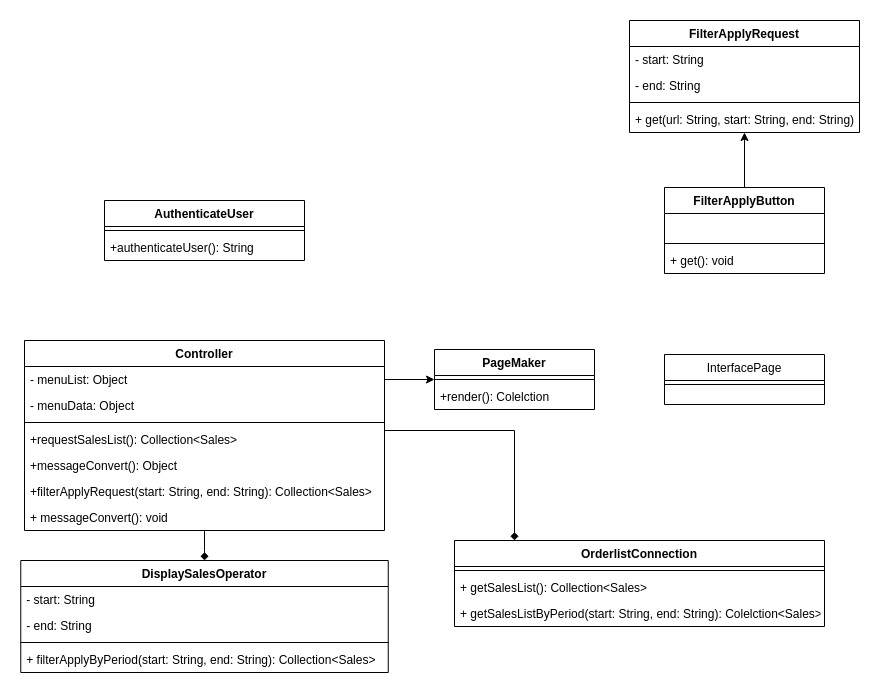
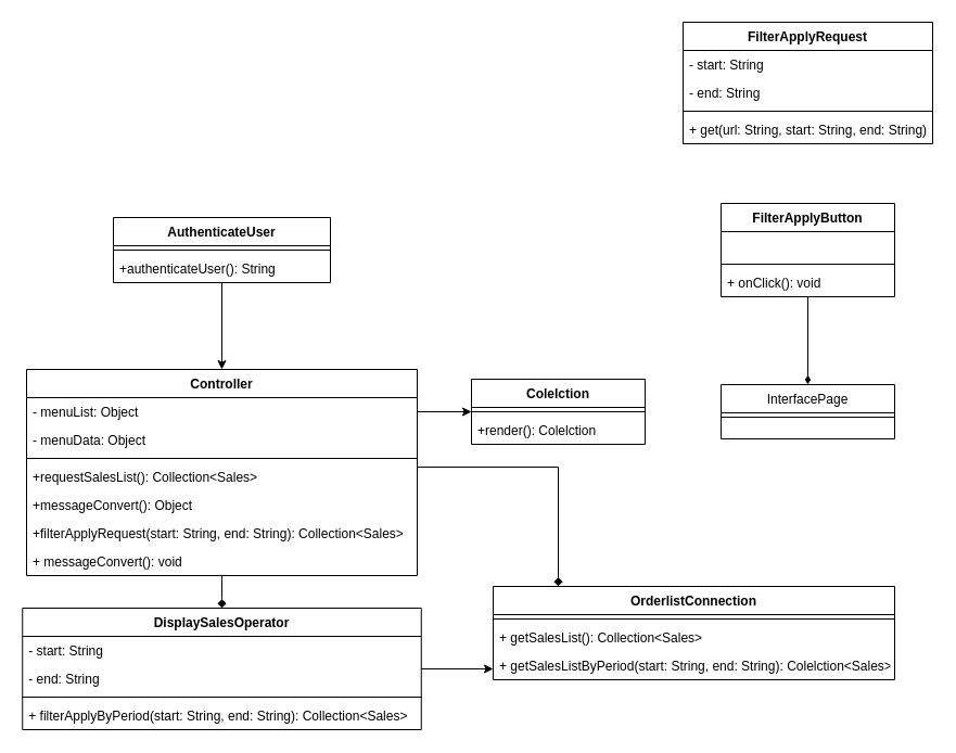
  <mxCell id="0" />
  <mxCell id="1" parent="0" />
  <mxCell id="2" value="OrderlistConnection" style="swimlane;fontStyle=1;align=center;verticalAlign=top;childLayout=stackLayout;horizontal=1;startSize=26;horizontalStack=0;resizeParent=1;resizeParentMax=0;resizeLast=0;collapsible=1;marginBottom=0;" parent="1" vertex="1"><mxGeometry x="454" y="540" width="370" height="86" as="geometry" /></mxCell>
  <mxCell id="3" value="" style="line;strokeWidth=1;fillColor=none;align=left;verticalAlign=middle;spacingTop=-1;spacingLeft=3;spacingRight=3;rotatable=0;labelPosition=right;points=[];portConstraint=eastwest;" parent="2" vertex="1"><mxGeometry y="26" width="370" height="8" as="geometry" /></mxCell>
  <mxCell id="4" value="+ getSalesList(): Collection&lt;Sales&gt;" style="text;strokeColor=none;fillColor=none;align=left;verticalAlign=top;spacingLeft=4;spacingRight=4;overflow=hidden;rotatable=0;points=[[0,0.5],[1,0.5]];portConstraint=eastwest;" parent="2" vertex="1"><mxGeometry y="34" width="370" height="26" as="geometry" /></mxCell>
  <mxCell id="5" value="+ getSalesListByPeriod(start: String, end: String): Colelction&lt;Sales&gt;" style="text;strokeColor=none;fillColor=none;align=left;verticalAlign=top;spacingLeft=4;spacingRight=4;overflow=hidden;rotatable=0;points=[[0,0.5],[1,0.5]];portConstraint=eastwest;" parent="2" vertex="1"><mxGeometry y="60" width="370" height="26" as="geometry" /></mxCell>
+ <mxCell id="6" style="edgeStyle=orthogonalEdgeStyle;rounded=0;orthogonalLoop=1;jettySize=auto;html=1;endArrow=classic;endFill=1;endSize=6;" parent="1" source="7" target="2" edge="1"><mxGeometry relative="1" as="geometry"><Array as="points"><mxPoint x="374" y="583" /><mxPoint x="374" y="583" /></Array></mxGeometry></mxCell>
  <mxCell id="7" value="DisplaySalesOperator" style="swimlane;fontStyle=1;align=center;verticalAlign=top;childLayout=stackLayout;horizontal=1;startSize=26;horizontalStack=0;resizeParent=1;resizeParentMax=0;resizeLast=0;collapsible=1;marginBottom=0;" parent="1" vertex="1"><mxGeometry x="20.25" y="560" width="367.5" height="112" as="geometry" /></mxCell>
  <mxCell id="8" value="- start: String" style="text;strokeColor=none;fillColor=none;align=left;verticalAlign=top;spacingLeft=4;spacingRight=4;overflow=hidden;rotatable=0;points=[[0,0.5],[1,0.5]];portConstraint=eastwest;" parent="7" vertex="1"><mxGeometry y="26" width="367.5" height="26" as="geometry" /></mxCell>
  <mxCell id="9" value="- end: String" style="text;strokeColor=none;fillColor=none;align=left;verticalAlign=top;spacingLeft=4;spacingRight=4;overflow=hidden;rotatable=0;points=[[0,0.5],[1,0.5]];portConstraint=eastwest;" vertex="1" parent="7"><mxGeometry y="52" width="367.5" height="26" as="geometry" /></mxCell>
  <mxCell id="10" value="" style="line;strokeWidth=1;fillColor=none;align=left;verticalAlign=middle;spacingTop=-1;spacingLeft=3;spacingRight=3;rotatable=0;labelPosition=right;points=[];portConstraint=eastwest;" parent="7" vertex="1"><mxGeometry y="78" width="367.5" height="8" as="geometry" /></mxCell>
  <mxCell id="11" value="+ filterApplyByPeriod(start: String, end: String): Collection&lt;Sales&gt;" style="text;strokeColor=none;fillColor=none;align=left;verticalAlign=top;spacingLeft=4;spacingRight=4;overflow=hidden;rotatable=0;points=[[0,0.5],[1,0.5]];portConstraint=eastwest;" parent="7" vertex="1"><mxGeometry y="86" width="367.5" height="26" as="geometry" /></mxCell>
- <mxCell id="12" value="PageMaker" style="swimlane;fontStyle=1;align=center;verticalAlign=top;childLayout=stackLayout;horizontal=1;startSize=26;horizontalStack=0;resizeParent=1;resizeParentMax=0;resizeLast=0;collapsible=1;marginBottom=0;" parent="1" vertex="1"><mxGeometry x="434" y="349" width="160" height="60" as="geometry" /></mxCell>
+ <mxCell id="12" value="Colelction" style="swimlane;fontStyle=1;align=center;verticalAlign=top;childLayout=stackLayout;horizontal=1;startSize=26;horizontalStack=0;resizeParent=1;resizeParentMax=0;resizeLast=0;collapsible=1;marginBottom=0;" parent="1" vertex="1"><mxGeometry x="434" y="349" width="160" height="60" as="geometry" /></mxCell>
  <mxCell id="13" value="" style="line;strokeWidth=1;fillColor=none;align=left;verticalAlign=middle;spacingTop=-1;spacingLeft=3;spacingRight=3;rotatable=0;labelPosition=right;points=[];portConstraint=eastwest;" parent="12" vertex="1"><mxGeometry y="26" width="160" height="8" as="geometry" /></mxCell>
  <mxCell id="14" value="+render(): Colelction" style="text;strokeColor=none;fillColor=none;align=left;verticalAlign=top;spacingLeft=4;spacingRight=4;overflow=hidden;rotatable=0;points=[[0,0.5],[1,0.5]];portConstraint=eastwest;" parent="12" vertex="1"><mxGeometry y="34" width="160" height="26" as="geometry" /></mxCell>
+ <mxCell id="15" style="edgeStyle=orthogonalEdgeStyle;rounded=0;orthogonalLoop=1;jettySize=auto;html=1;" parent="1" source="36" target="18" edge="1"><mxGeometry relative="1" as="geometry" /></mxCell>
  <mxCell id="16" style="edgeStyle=orthogonalEdgeStyle;rounded=0;orthogonalLoop=1;jettySize=auto;html=1;endArrow=diamond;endFill=1;endSize=6;" parent="1" source="18" target="7" edge="1"><mxGeometry relative="1" as="geometry" /></mxCell>
  <mxCell id="17" style="edgeStyle=orthogonalEdgeStyle;rounded=0;orthogonalLoop=1;jettySize=auto;html=1;endArrow=diamond;endFill=1;endSize=6;" parent="1" source="18" target="2" edge="1"><mxGeometry relative="1" as="geometry"><Array as="points"><mxPoint x="514" y="430" /></Array></mxGeometry></mxCell>
  <mxCell id="18" value="Controller" style="swimlane;fontStyle=1;align=center;verticalAlign=top;childLayout=stackLayout;horizontal=1;startSize=26;horizontalStack=0;resizeParent=1;resizeParentMax=0;resizeLast=0;collapsible=1;marginBottom=0;" parent="1" vertex="1"><mxGeometry x="24" y="340" width="360" height="190" as="geometry" /></mxCell>
  <mxCell id="19" value="- menuList: Object" style="text;strokeColor=none;fillColor=none;align=left;verticalAlign=top;spacingLeft=4;spacingRight=4;overflow=hidden;rotatable=0;points=[[0,0.5],[1,0.5]];portConstraint=eastwest;" parent="18" vertex="1"><mxGeometry y="26" width="360" height="26" as="geometry" /></mxCell>
  <mxCell id="20" value="- menuData: Object" style="text;strokeColor=none;fillColor=none;align=left;verticalAlign=top;spacingLeft=4;spacingRight=4;overflow=hidden;rotatable=0;points=[[0,0.5],[1,0.5]];portConstraint=eastwest;" parent="18" vertex="1"><mxGeometry y="52" width="360" height="26" as="geometry" /></mxCell>
  <mxCell id="21" value="" style="line;strokeWidth=1;fillColor=none;align=left;verticalAlign=middle;spacingTop=-1;spacingLeft=3;spacingRight=3;rotatable=0;labelPosition=right;points=[];portConstraint=eastwest;" parent="18" vertex="1"><mxGeometry y="78" width="360" height="8" as="geometry" /></mxCell>
  <mxCell id="22" value="+requestSalesList(): Collection&lt;Sales&gt;" style="text;strokeColor=none;fillColor=none;align=left;verticalAlign=top;spacingLeft=4;spacingRight=4;overflow=hidden;rotatable=0;points=[[0,0.5],[1,0.5]];portConstraint=eastwest;" parent="18" vertex="1"><mxGeometry y="86" width="360" height="26" as="geometry" /></mxCell>
  <mxCell id="23" value="+messageConvert(): Object" style="text;strokeColor=none;fillColor=none;align=left;verticalAlign=top;spacingLeft=4;spacingRight=4;overflow=hidden;rotatable=0;points=[[0,0.5],[1,0.5]];portConstraint=eastwest;" parent="18" vertex="1"><mxGeometry y="112" width="360" height="26" as="geometry" /></mxCell>
  <mxCell id="24" value="+filterApplyRequest(start: String, end: String): Collection&lt;Sales&gt;" style="text;strokeColor=none;fillColor=none;align=left;verticalAlign=top;spacingLeft=4;spacingRight=4;overflow=hidden;rotatable=0;points=[[0,0.5],[1,0.5]];portConstraint=eastwest;" parent="18" vertex="1"><mxGeometry y="138" width="360" height="26" as="geometry" /></mxCell>
  <mxCell id="25" value="+ messageConvert(): void" style="text;strokeColor=none;fillColor=none;align=left;verticalAlign=top;spacingLeft=4;spacingRight=4;overflow=hidden;rotatable=0;points=[[0,0.5],[1,0.5]];portConstraint=eastwest;" parent="18" vertex="1"><mxGeometry y="164" width="360" height="26" as="geometry" /></mxCell>
  <mxCell id="26" value="FilterApplyRequest" style="swimlane;fontStyle=1;align=center;verticalAlign=top;childLayout=stackLayout;horizontal=1;startSize=26;horizontalStack=0;resizeParent=1;resizeParentMax=0;resizeLast=0;collapsible=1;marginBottom=0;" parent="1" vertex="1"><mxGeometry x="629" y="20" width="230" height="112" as="geometry" /></mxCell>
  <mxCell id="27" value="- start: String" style="text;strokeColor=none;fillColor=none;align=left;verticalAlign=top;spacingLeft=4;spacingRight=4;overflow=hidden;rotatable=0;points=[[0,0.5],[1,0.5]];portConstraint=eastwest;" parent="26" vertex="1"><mxGeometry y="26" width="230" height="26" as="geometry" /></mxCell>
  <mxCell id="28" value="- end: String" style="text;strokeColor=none;fillColor=none;align=left;verticalAlign=top;spacingLeft=4;spacingRight=4;overflow=hidden;rotatable=0;points=[[0,0.5],[1,0.5]];portConstraint=eastwest;" vertex="1" parent="26"><mxGeometry y="52" width="230" height="26" as="geometry" /></mxCell>
  <mxCell id="29" value="" style="line;strokeWidth=1;fillColor=none;align=left;verticalAlign=middle;spacingTop=-1;spacingLeft=3;spacingRight=3;rotatable=0;labelPosition=right;points=[];portConstraint=eastwest;" parent="26" vertex="1"><mxGeometry y="78" width="230" height="8" as="geometry" /></mxCell>
  <mxCell id="30" value="+ get(url: String, start: String, end: String)" style="text;strokeColor=none;fillColor=none;align=left;verticalAlign=top;spacingLeft=4;spacingRight=4;overflow=hidden;rotatable=0;points=[[0,0.5],[1,0.5]];portConstraint=eastwest;" parent="26" vertex="1"><mxGeometry y="86" width="230" height="26" as="geometry" /></mxCell>
- <mxCell id="31" style="edgeStyle=orthogonalEdgeStyle;rounded=0;orthogonalLoop=1;jettySize=auto;html=1;endArrow=classic;endFill=1;endSize=6;" parent="1" source="32" target="26" edge="1"><mxGeometry relative="1" as="geometry" /></mxCell>
  <mxCell id="32" value="FilterApplyButton" style="swimlane;fontStyle=1;align=center;verticalAlign=top;childLayout=stackLayout;horizontal=1;startSize=26;horizontalStack=0;resizeParent=1;resizeParentMax=0;resizeLast=0;collapsible=1;marginBottom=0;" parent="1" vertex="1"><mxGeometry x="664" y="187" width="160" height="86" as="geometry" /></mxCell>
  <mxCell id="33" value=" " style="text;strokeColor=none;fillColor=none;align=left;verticalAlign=top;spacingLeft=4;spacingRight=4;overflow=hidden;rotatable=0;points=[[0,0.5],[1,0.5]];portConstraint=eastwest;" parent="32" vertex="1"><mxGeometry y="26" width="160" height="26" as="geometry" /></mxCell>
  <mxCell id="34" value="" style="line;strokeWidth=1;fillColor=none;align=left;verticalAlign=middle;spacingTop=-1;spacingLeft=3;spacingRight=3;rotatable=0;labelPosition=right;points=[];portConstraint=eastwest;" parent="32" vertex="1"><mxGeometry y="52" width="160" height="8" as="geometry" /></mxCell>
- <mxCell id="35" value="+ get(): void" style="text;strokeColor=none;fillColor=none;align=left;verticalAlign=top;spacingLeft=4;spacingRight=4;overflow=hidden;rotatable=0;points=[[0,0.5],[1,0.5]];portConstraint=eastwest;" parent="32" vertex="1"><mxGeometry y="60" width="160" height="26" as="geometry" /></mxCell>
+ <mxCell id="35" value="+ onClick(): void" style="text;strokeColor=none;fillColor=none;align=left;verticalAlign=top;spacingLeft=4;spacingRight=4;overflow=hidden;rotatable=0;points=[[0,0.5],[1,0.5]];portConstraint=eastwest;" parent="32" vertex="1"><mxGeometry y="60" width="160" height="26" as="geometry" /></mxCell>
  <mxCell id="36" value="AuthenticateUser" style="swimlane;fontStyle=1;align=center;verticalAlign=top;childLayout=stackLayout;horizontal=1;startSize=26;horizontalStack=0;resizeParent=1;resizeParentMax=0;resizeLast=0;collapsible=1;marginBottom=0;" parent="1" vertex="1"><mxGeometry x="104" y="200" width="200" height="60" as="geometry" /></mxCell>
  <mxCell id="37" value="" style="line;strokeWidth=1;fillColor=none;align=left;verticalAlign=middle;spacingTop=-1;spacingLeft=3;spacingRight=3;rotatable=0;labelPosition=right;points=[];portConstraint=eastwest;" parent="36" vertex="1"><mxGeometry y="26" width="200" height="8" as="geometry" /></mxCell>
  <mxCell id="38" value="+authenticateUser(): String" style="text;strokeColor=none;fillColor=none;align=left;verticalAlign=top;spacingLeft=4;spacingRight=4;overflow=hidden;rotatable=0;points=[[0,0.5],[1,0.5]];portConstraint=eastwest;" parent="36" vertex="1"><mxGeometry y="34" width="200" height="26" as="geometry" /></mxCell>
  <mxCell id="39" style="edgeStyle=orthogonalEdgeStyle;rounded=0;orthogonalLoop=1;jettySize=auto;html=1;" parent="1" source="19" target="12" edge="1"><mxGeometry relative="1" as="geometry"><mxPoint x="404" y="379" as="targetPoint" /></mxGeometry></mxCell>
  <mxCell id="40" value="InterfacePage" style="swimlane;fontStyle=0;align=center;verticalAlign=top;childLayout=stackLayout;horizontal=1;startSize=26;horizontalStack=0;resizeParent=1;resizeLast=0;collapsible=1;marginBottom=0;rounded=0;shadow=0;strokeWidth=1;" parent="1" vertex="1"><mxGeometry x="664" y="354" width="160" height="50" as="geometry"><mxRectangle x="550" y="140" width="160" height="26" as="alternateBounds" /></mxGeometry></mxCell>
  <mxCell id="41" value="" style="line;html=1;strokeWidth=1;align=left;verticalAlign=middle;spacingTop=-1;spacingLeft=3;spacingRight=3;rotatable=0;labelPosition=right;points=[];portConstraint=eastwest;" parent="40" vertex="1"><mxGeometry y="26" width="160" height="8" as="geometry" /></mxCell>
+ <mxCell id="42" value="" style="endArrow=diamondThin;endFill=1;endSize=6;html=1;" parent="1" source="32" target="40" edge="1"><mxGeometry width="160" relative="1" as="geometry"><mxPoint x="638" y="310" as="sourcePoint" /><mxPoint x="798" y="310" as="targetPoint" /></mxGeometry></mxCell>
